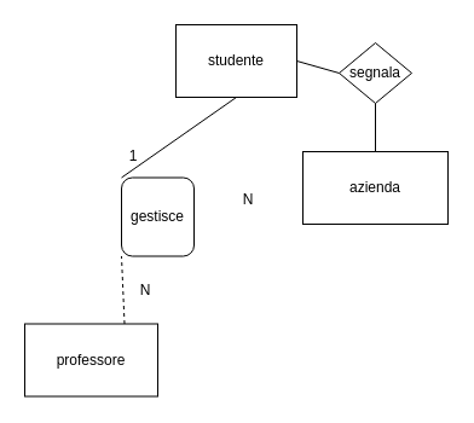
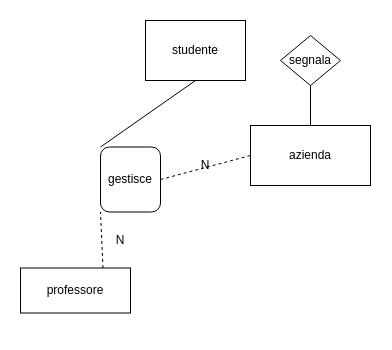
  <mxCell id="0" />
  <mxCell id="1" parent="0" />
  <mxCell id="2" value="studente" style="rounded=0;whiteSpace=wrap;html=1;" vertex="1" parent="1"><mxGeometry x="145" y="20" width="100" height="60" as="geometry" /></mxCell>
  <mxCell id="3" value="azienda" style="rounded=0;whiteSpace=wrap;html=1;" vertex="1" parent="1"><mxGeometry x="250" y="125" width="120" height="60" as="geometry" /></mxCell>
  <mxCell id="4" value="segnala" style="rhombus;whiteSpace=wrap;html=1;" vertex="1" parent="1"><mxGeometry x="280" y="35" width="60" height="50" as="geometry" /></mxCell>
- <mxCell id="5" value="" style="endArrow=none;html=1;entryX=0;entryY=0.5;entryDx=0;entryDy=0;exitX=1;exitY=0.5;exitDx=0;exitDy=0;" edge="1" parent="1" source="2" target="4"><mxGeometry width="50" height="50" relative="1" as="geometry"><mxPoint x="170" y="55" as="sourcePoint" /><mxPoint x="210" y="30" as="targetPoint" /></mxGeometry></mxCell>
  <mxCell id="6" value="" style="endArrow=none;html=1;exitX=0.5;exitY=0;exitDx=0;exitDy=0;" edge="1" parent="1" source="3"><mxGeometry width="50" height="50" relative="1" as="geometry"><mxPoint x="310" y="135" as="sourcePoint" /><mxPoint x="310" y="85" as="targetPoint" /></mxGeometry></mxCell>
- <mxCell id="7" value="professore" style="rounded=0;whiteSpace=wrap;html=1;" vertex="1" parent="1"><mxGeometry x="20" y="267.5" width="110" height="60" as="geometry" /></mxCell>
+ <mxCell id="7" value="professore" style="rounded=0;whiteSpace=wrap;html=1;" vertex="1" parent="1"><mxGeometry x="20" y="267.5" width="110" height="45" as="geometry" /></mxCell>
  <mxCell id="8" value="gestisce" style="whiteSpace=wrap;html=1;rounded=1;" vertex="1" parent="1"><mxGeometry x="100" y="146.5" width="60" height="65" as="geometry" /></mxCell>
  <mxCell id="9" value="" style="endArrow=none;dashed=1;html=1;exitX=0.75;exitY=0;exitDx=0;exitDy=0;entryX=0;entryY=1;entryDx=0;entryDy=0;" edge="1" parent="1" source="7" target="8"><mxGeometry width="50" height="50" relative="1" as="geometry"><mxPoint x="180" y="295" as="sourcePoint" /><mxPoint x="100" y="195" as="targetPoint" /></mxGeometry></mxCell>
+ <mxCell id="10" value="" style="endArrow=none;dashed=1;html=1;entryX=0;entryY=0.5;entryDx=0;entryDy=0;exitX=1;exitY=0.5;exitDx=0;exitDy=0;" edge="1" parent="1" source="8" target="3"><mxGeometry width="50" height="50" relative="1" as="geometry"><mxPoint x="285" y="255" as="sourcePoint" /><mxPoint x="335" y="205" as="targetPoint" /></mxGeometry></mxCell>
  <mxCell id="11" value="" style="endArrow=none;html=1;entryX=0;entryY=0;entryDx=0;entryDy=0;exitX=0.5;exitY=1;exitDx=0;exitDy=0;" edge="1" parent="1" source="2" target="8"><mxGeometry width="50" height="50" relative="1" as="geometry"><mxPoint x="20" y="395" as="sourcePoint" /><mxPoint x="70" y="345" as="targetPoint" /></mxGeometry></mxCell>
  <mxCell id="12" value="N" style="text;html=1;strokeColor=none;fillColor=none;align=center;verticalAlign=middle;whiteSpace=wrap;rounded=0;" vertex="1" parent="1"><mxGeometry x="100" y="229.5" width="40" height="20" as="geometry" /></mxCell>
- <mxCell id="13" value="1" style="text;html=1;strokeColor=none;fillColor=none;align=center;verticalAlign=middle;whiteSpace=wrap;rounded=0;" vertex="1" parent="1"><mxGeometry x="90" y="118.5" width="40" height="20" as="geometry" /></mxCell>
  <mxCell id="14" value="N" style="text;html=1;strokeColor=none;fillColor=none;align=center;verticalAlign=middle;whiteSpace=wrap;rounded=0;" vertex="1" parent="1"><mxGeometry x="185" y="155" width="40" height="20" as="geometry" /></mxCell>
